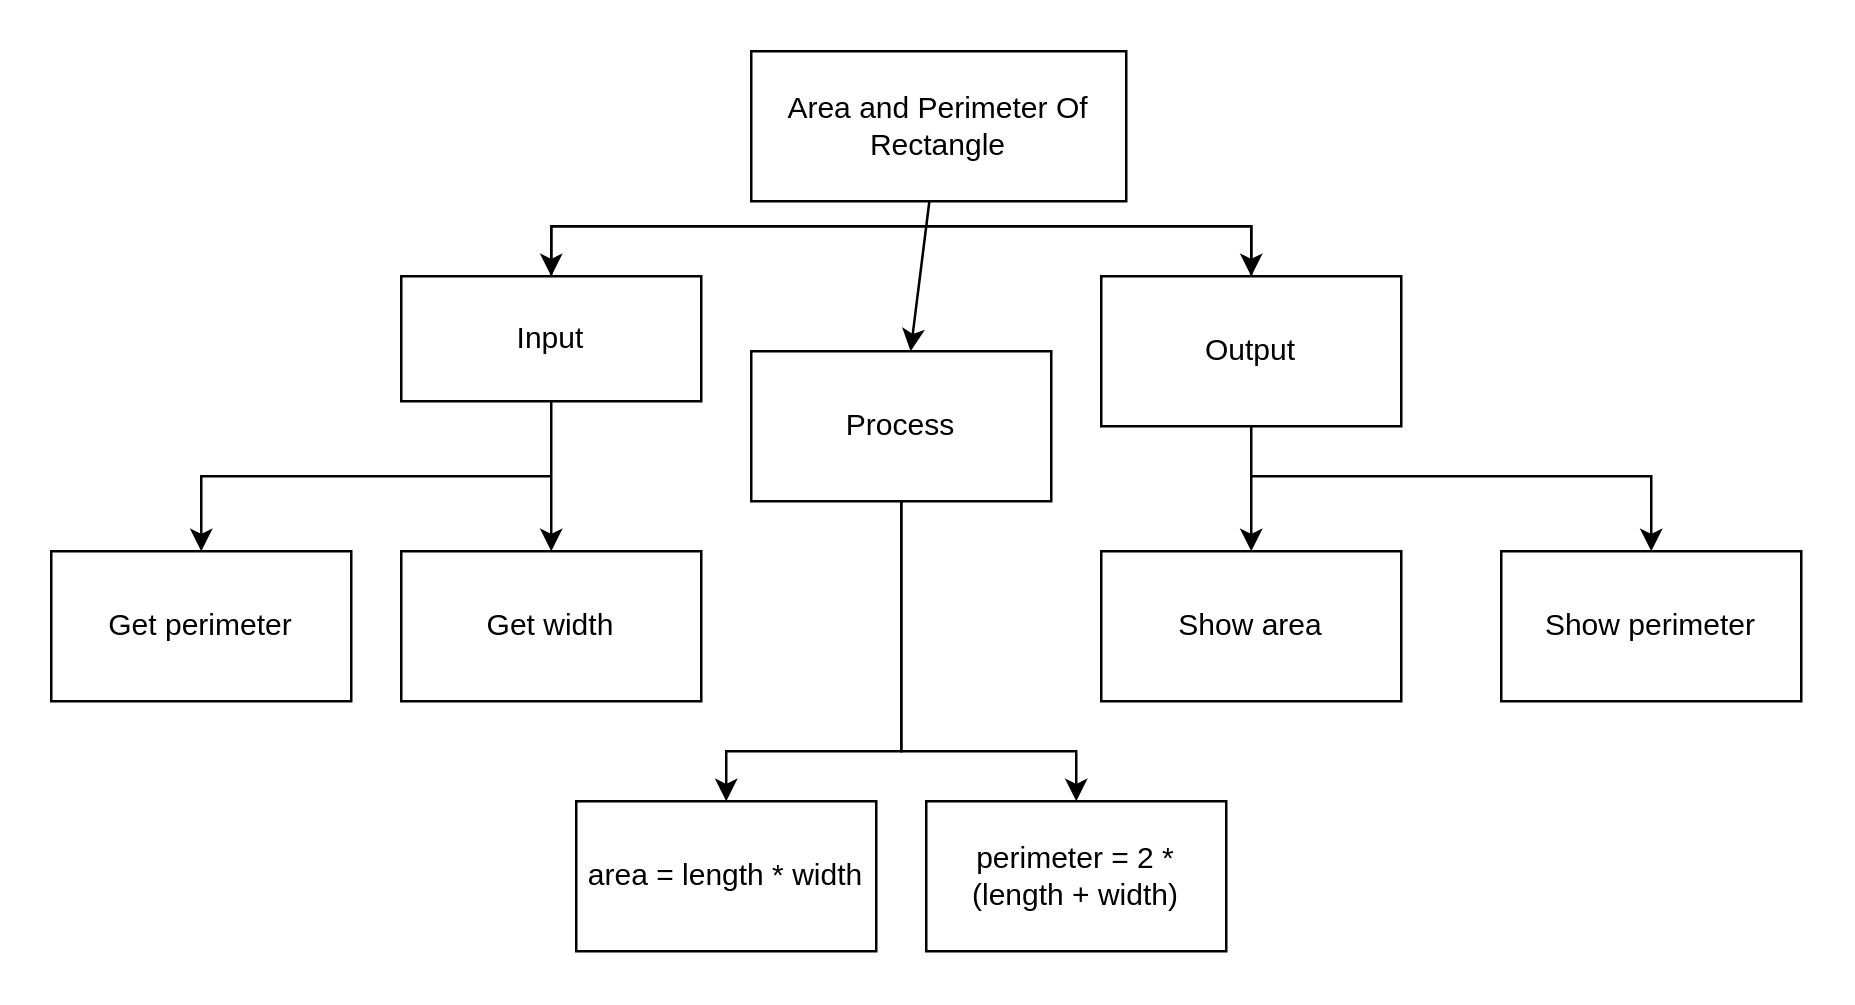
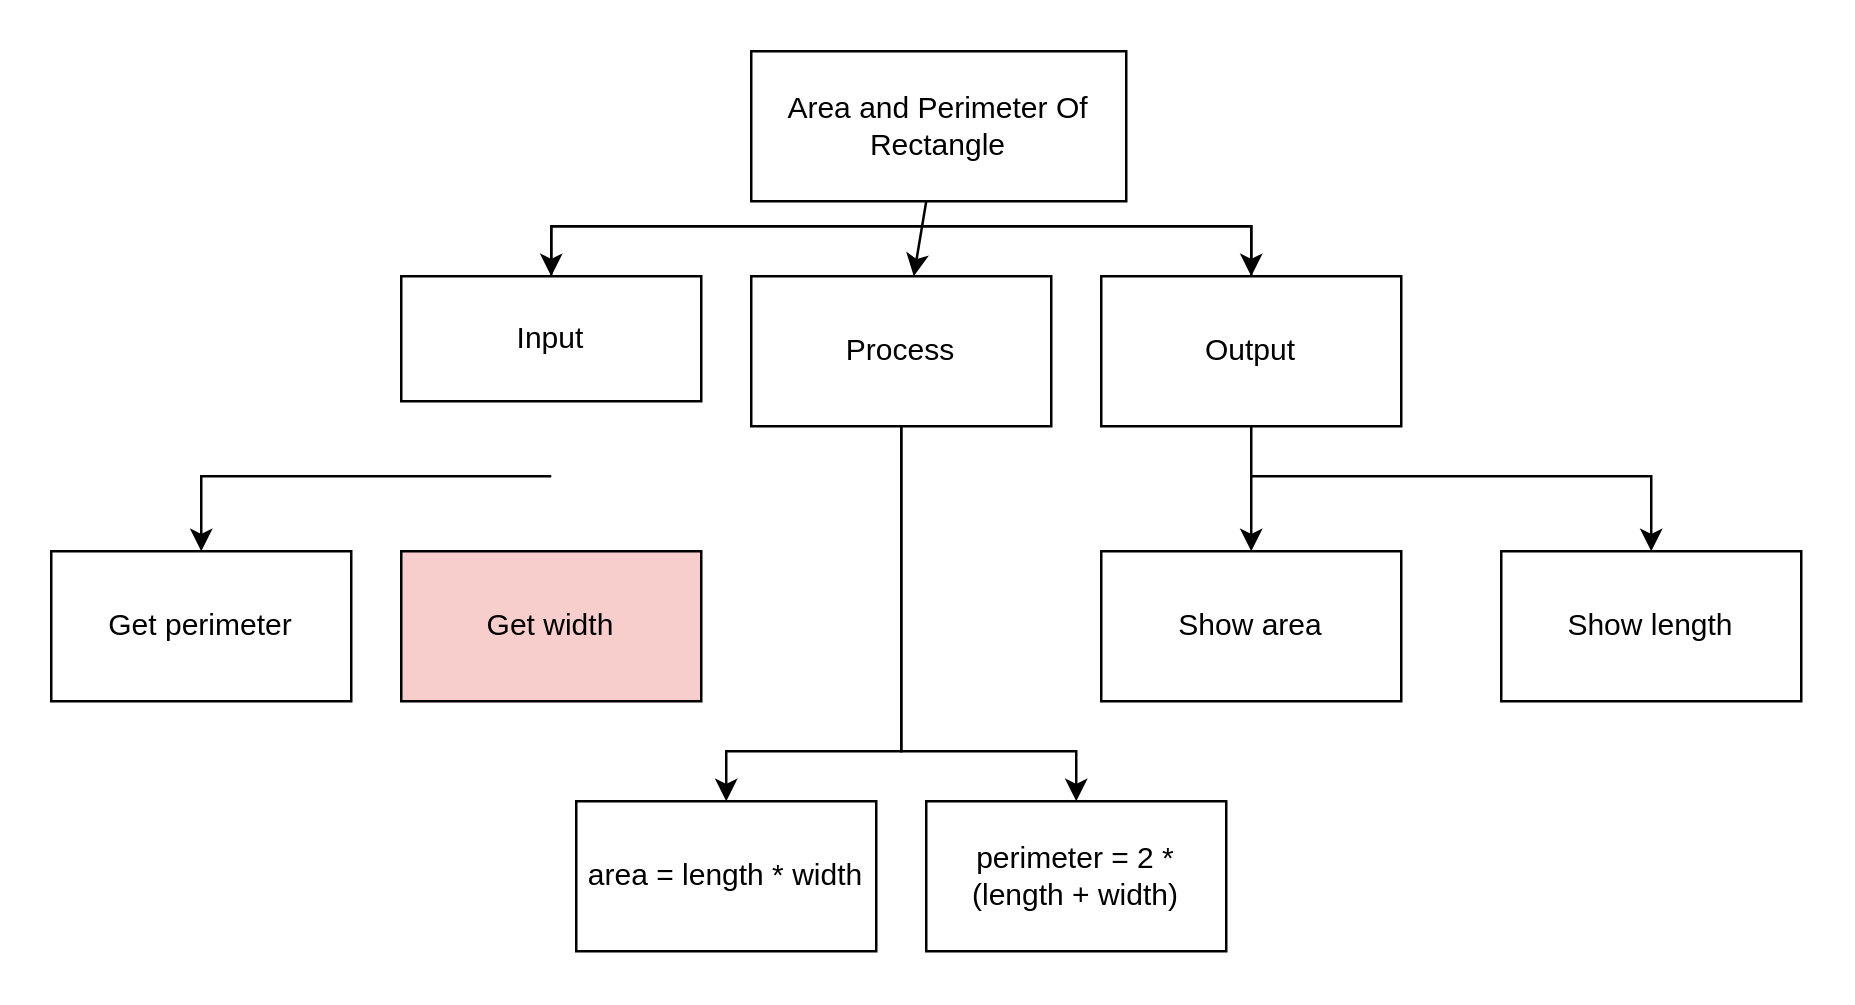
  <mxCell id="0" />
  <mxCell id="1" parent="0" />
  <mxCell id="2" style="edgeStyle=none;html=1;" parent="1" source="3" target="10" edge="1"><mxGeometry relative="1" as="geometry" /></mxCell>
  <mxCell id="3" value="Area and Perimeter Of Rectangle" style="rounded=0;whiteSpace=wrap;html=1;" parent="1" vertex="1"><mxGeometry x="300" y="20" width="150" height="60" as="geometry" /></mxCell>
  <mxCell id="4" style="edgeStyle=none;html=1;entryX=0.5;entryY=0;entryDx=0;entryDy=0;rounded=0;" parent="1" source="7" target="14" edge="1"><mxGeometry relative="1" as="geometry"><Array as="points"><mxPoint x="220" y="90" /><mxPoint x="500" y="90" /></Array></mxGeometry></mxCell>
- <mxCell id="5" style="edgeStyle=none;html=1;entryX=0.5;entryY=0;entryDx=0;entryDy=0;" parent="1" source="7" target="15" edge="1"><mxGeometry relative="1" as="geometry" /></mxCell>
  <mxCell id="6" style="edgeStyle=none;html=1;entryX=0.5;entryY=0;entryDx=0;entryDy=0;rounded=0;" parent="1" target="16" edge="1"><mxGeometry relative="1" as="geometry"><mxPoint x="220" y="190" as="sourcePoint" /><Array as="points"><mxPoint x="80" y="190" /></Array></mxGeometry></mxCell>
  <mxCell id="7" value="Input" style="rounded=0;whiteSpace=wrap;html=1;" parent="1" vertex="1"><mxGeometry x="160" y="110" width="120" height="50" as="geometry" /></mxCell>
  <mxCell id="8" style="edgeStyle=none;html=1;entryX=0.5;entryY=0;entryDx=0;entryDy=0;rounded=0;" parent="1" source="10" target="19" edge="1"><mxGeometry relative="1" as="geometry"><Array as="points"><mxPoint x="360" y="300" /><mxPoint x="290" y="300" /></Array></mxGeometry></mxCell>
  <mxCell id="9" style="edgeStyle=none;html=1;entryX=0.5;entryY=0;entryDx=0;entryDy=0;rounded=0;" parent="1" source="10" target="20" edge="1"><mxGeometry relative="1" as="geometry"><Array as="points"><mxPoint x="360" y="300" /><mxPoint x="430" y="300" /></Array></mxGeometry></mxCell>
- <mxCell id="10" value="Process" style="rounded=0;whiteSpace=wrap;html=1;" parent="1" vertex="1"><mxGeometry x="300" y="140" width="120" height="60" as="geometry" /></mxCell>
+ <mxCell id="10" value="Process" style="rounded=0;whiteSpace=wrap;html=1;" parent="1" vertex="1"><mxGeometry x="300" y="110" width="120" height="60" as="geometry" /></mxCell>
  <mxCell id="11" style="edgeStyle=none;html=1;entryX=0.5;entryY=0;entryDx=0;entryDy=0;rounded=0;" parent="1" source="14" target="7" edge="1"><mxGeometry relative="1" as="geometry"><Array as="points"><mxPoint x="500" y="90" /><mxPoint x="220" y="90" /></Array></mxGeometry></mxCell>
  <mxCell id="12" style="edgeStyle=none;html=1;exitX=0.5;exitY=1;exitDx=0;exitDy=0;entryX=0.5;entryY=0;entryDx=0;entryDy=0;" parent="1" source="14" target="17" edge="1"><mxGeometry relative="1" as="geometry" /></mxCell>
  <mxCell id="13" style="edgeStyle=none;html=1;entryX=0.5;entryY=0;entryDx=0;entryDy=0;rounded=0;" parent="1" target="18" edge="1"><mxGeometry relative="1" as="geometry"><mxPoint x="500" y="190" as="sourcePoint" /><Array as="points"><mxPoint x="660" y="190" /></Array></mxGeometry></mxCell>
  <mxCell id="14" value="Output" style="rounded=0;whiteSpace=wrap;html=1;" parent="1" vertex="1"><mxGeometry x="440" y="110" width="120" height="60" as="geometry" /></mxCell>
- <mxCell id="15" value="Get width" style="rounded=0;whiteSpace=wrap;html=1;" parent="1" vertex="1"><mxGeometry x="160" y="220" width="120" height="60" as="geometry" /></mxCell>
+ <mxCell id="15" value="Get width" style="rounded=0;whiteSpace=wrap;html=1;fillColor=#f8cecc;" parent="1" vertex="1"><mxGeometry x="160" y="220" width="120" height="60" as="geometry" /></mxCell>
  <mxCell id="16" value="Get perimeter" style="rounded=0;whiteSpace=wrap;html=1;" parent="1" vertex="1"><mxGeometry x="20" y="220" width="120" height="60" as="geometry" /></mxCell>
  <mxCell id="17" value="Show area" style="rounded=0;whiteSpace=wrap;html=1;" parent="1" vertex="1"><mxGeometry x="440" y="220" width="120" height="60" as="geometry" /></mxCell>
- <mxCell id="18" value="Show perimeter" style="rounded=0;whiteSpace=wrap;html=1;" parent="1" vertex="1"><mxGeometry x="600" y="220" width="120" height="60" as="geometry" /></mxCell>
+ <mxCell id="18" value="Show length" style="rounded=0;whiteSpace=wrap;html=1;" parent="1" vertex="1"><mxGeometry x="600" y="220" width="120" height="60" as="geometry" /></mxCell>
  <mxCell id="19" value="area = length * width" style="rounded=0;whiteSpace=wrap;html=1;" parent="1" vertex="1"><mxGeometry x="230" y="320" width="120" height="60" as="geometry" /></mxCell>
  <mxCell id="20" value="perimeter = 2 * (length + width)" style="rounded=0;whiteSpace=wrap;html=1;" parent="1" vertex="1"><mxGeometry x="370" y="320" width="120" height="60" as="geometry" /></mxCell>
